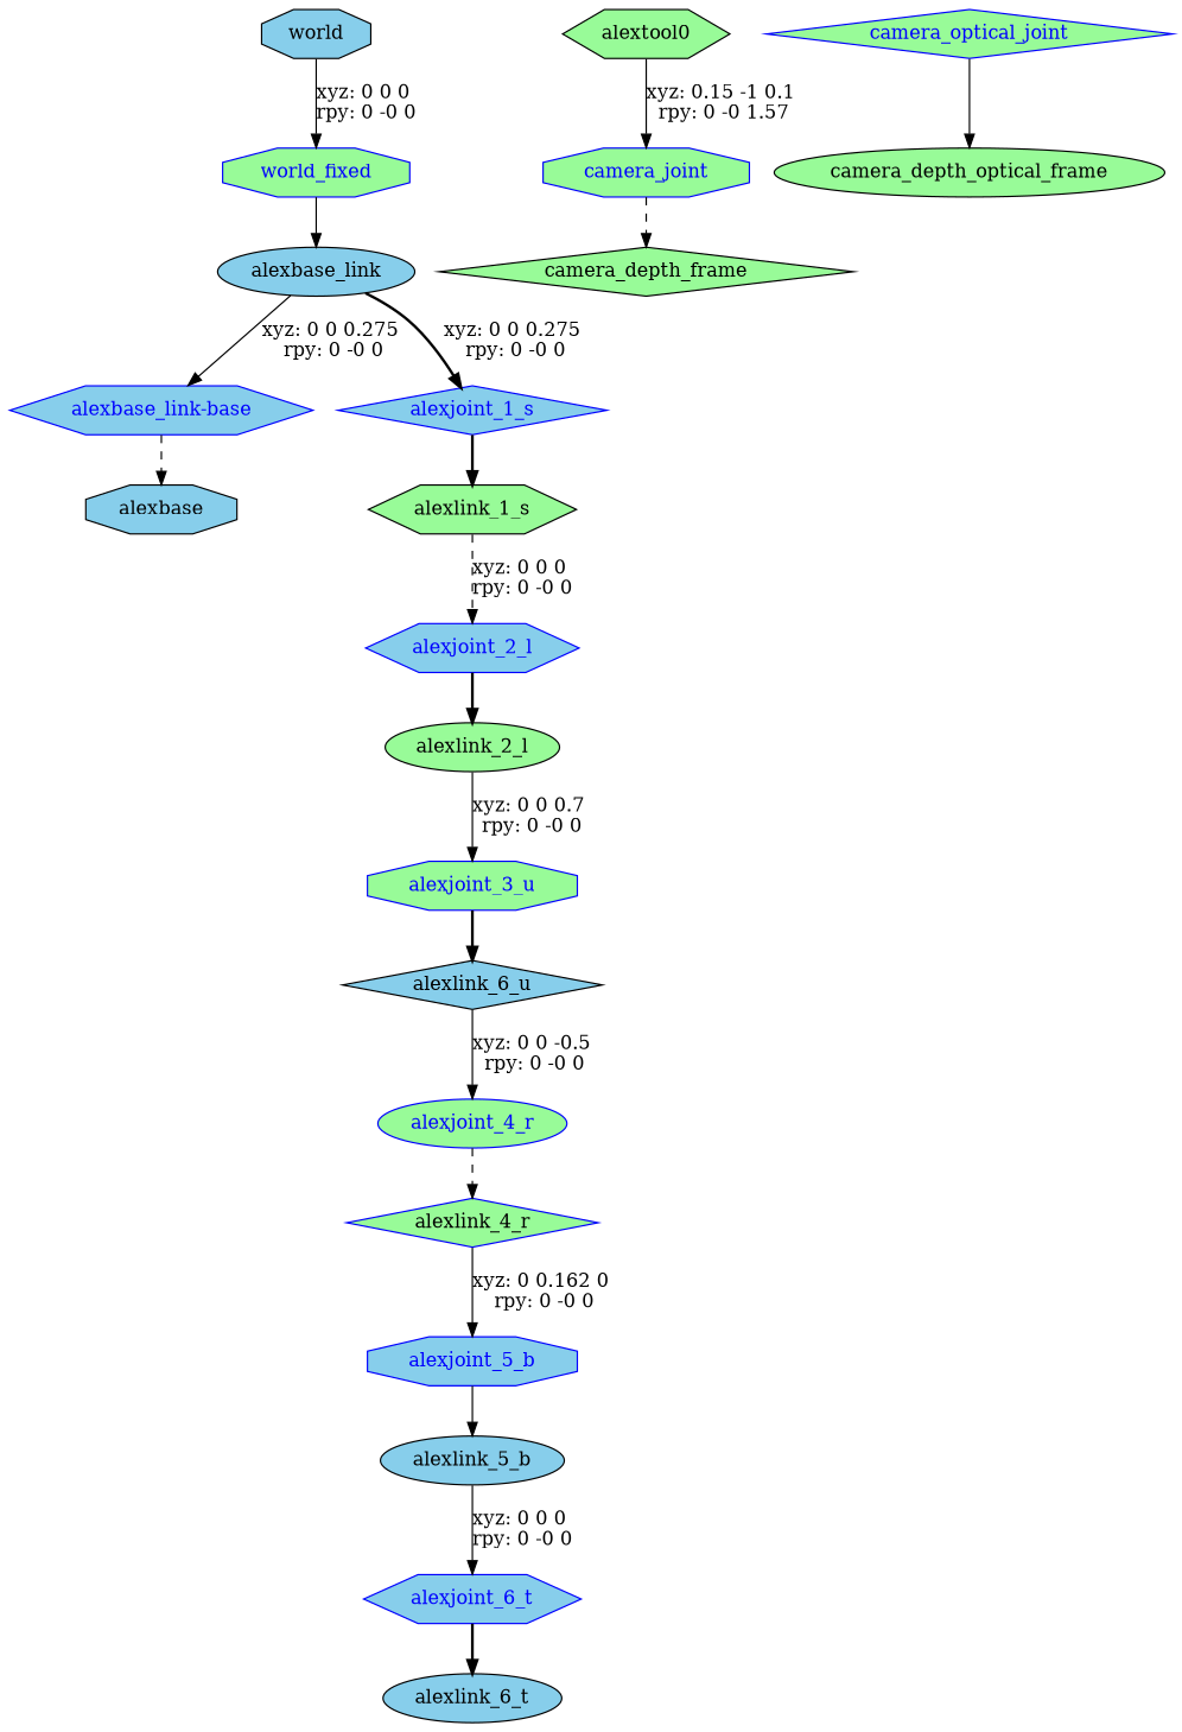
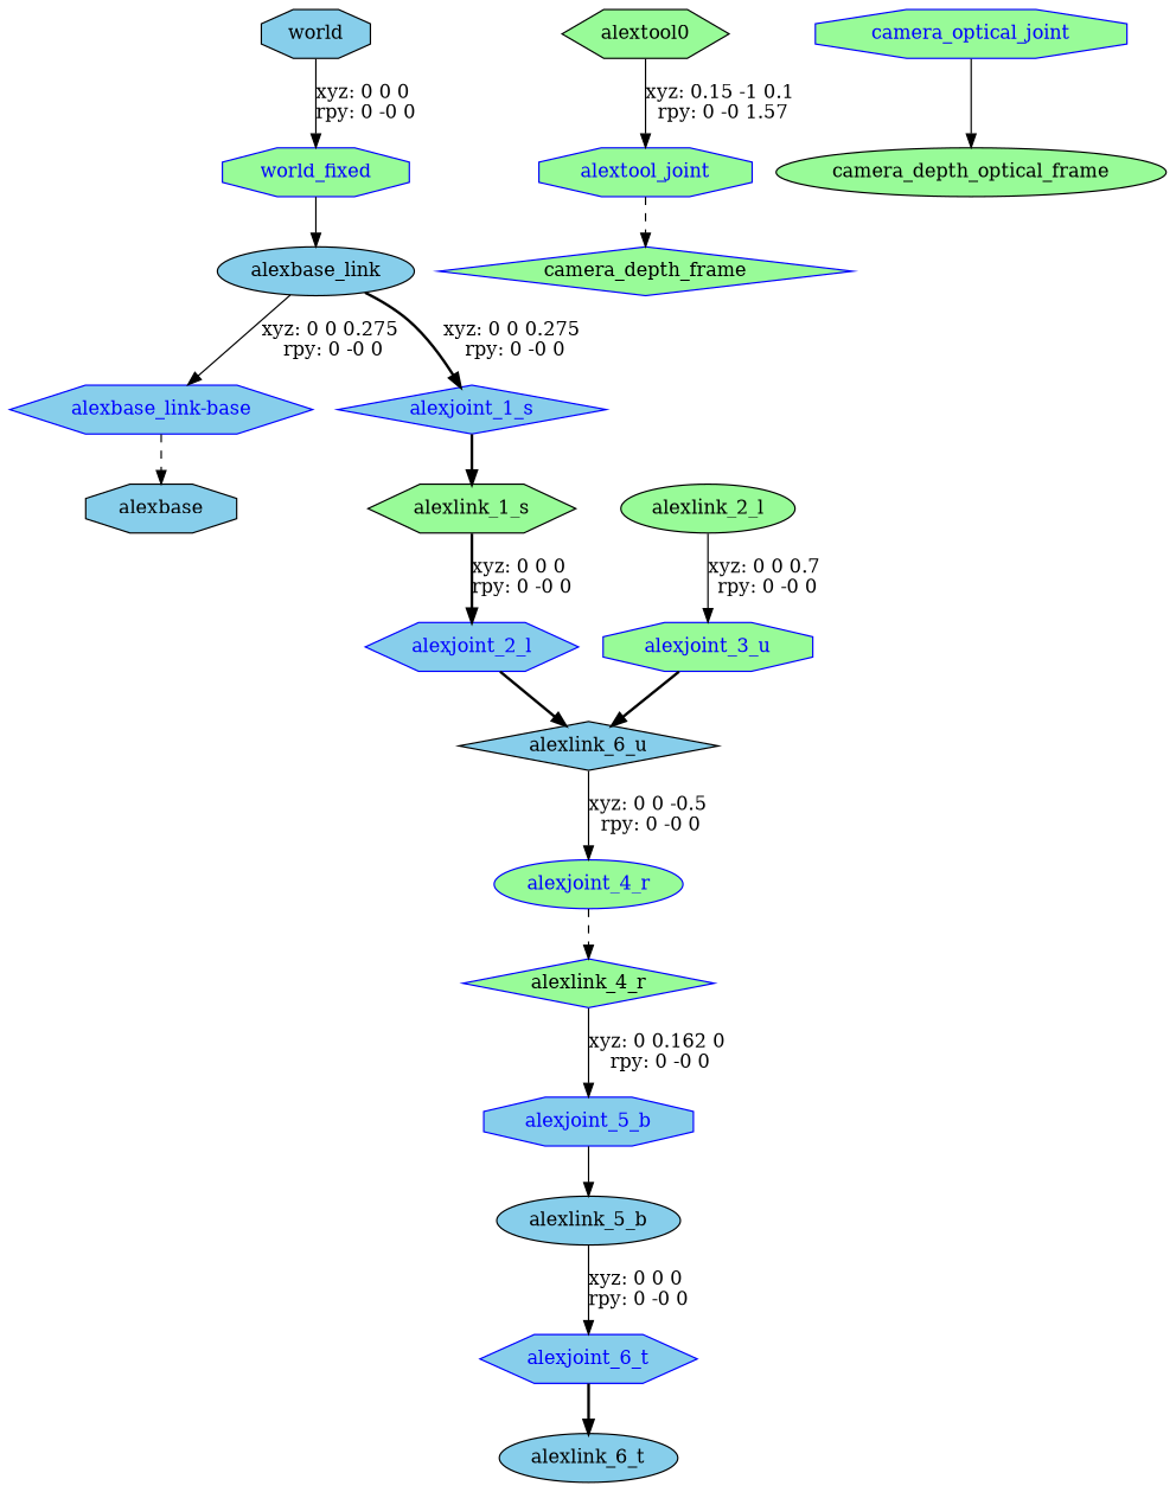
  digraph {
    node [fillcolor=skyblue shape=octagon style=filled]
    edge [style=solid]
    n1 [label=world]
    world_fixed [color=blue fillcolor=palegreen fontcolor=blue]
    n3 [label=alexbase_link shape=ellipse]
    "alexbase_link-base" [color=blue fontcolor=blue shape=hexagon]
    alexjoint_1_s [color=blue fontcolor=blue shape=diamond]
    n6 [label=alexbase]
    n7 [fillcolor=palegreen label=alexlink_1_s shape=hexagon]
    alexjoint_2_l [color=blue fontcolor=blue shape=hexagon]
    n9 [fillcolor=palegreen label=alexlink_2_l shape=ellipse]
    alexjoint_3_u [color=blue fillcolor=palegreen fontcolor=blue]
    n11 [label=alexlink_6_u shape=diamond]
    alexjoint_4_r [color=blue fillcolor=palegreen fontcolor=blue shape=ellipse]
    n13 [color=blue fillcolor=palegreen label=alexlink_4_r shape=diamond]
    alexjoint_5_b [color=blue fontcolor=blue]
    n15 [label=alexlink_5_b shape=ellipse]
    alexjoint_6_t [color=blue fontcolor=blue shape=hexagon]
    n17 [label=alexlink_6_t shape=ellipse]
    n18 [fillcolor=palegreen label=alextool0 shape=hexagon]
-   camera_joint [color=blue fillcolor=palegreen fontcolor=blue]
-   n20 [fillcolor=palegreen label=camera_depth_frame shape=diamond]
-   camera_optical_joint [color=blue fillcolor=palegreen fontcolor=blue shape=diamond]
+   camera_joint [color=blue fillcolor=palegreen fontcolor=blue label=alextool_joint]
+   n20 [fillcolor=palegreen label=camera_depth_frame shape=diamond color=blue]
+   camera_optical_joint [color=blue fillcolor=palegreen fontcolor=blue]
    n22 [fillcolor=palegreen label=camera_depth_optical_frame shape=ellipse]
    n1 -> world_fixed [label="xyz: 0 0 0 \nrpy: 0 -0 0"]
    world_fixed -> n3
    n3 -> "alexbase_link-base" [label="xyz: 0 0 0.275 \nrpy: 0 -0 0"]
    n3 -> alexjoint_1_s [label="xyz: 0 0 0.275 \nrpy: 0 -0 0" style=bold]
    "alexbase_link-base" -> n6 [style=dashed]
    alexjoint_1_s -> n7 [style=bold]
-   n7 -> alexjoint_2_l [label="xyz: 0 0 0 \nrpy: 0 -0 0" style=dashed]
-   alexjoint_2_l -> n9 [style=bold]
+   n7 -> alexjoint_2_l [label="xyz: 0 0 0 \nrpy: 0 -0 0" style=bold]
+   alexjoint_2_l -> n11 [style=bold]
    n9 -> alexjoint_3_u [label="xyz: 0 0 0.7 \nrpy: 0 -0 0"]
    alexjoint_3_u -> n11 [style=bold]
    n11 -> alexjoint_4_r [label="xyz: 0 0 -0.5 \nrpy: 0 -0 0"]
    alexjoint_4_r -> n13 [style=dashed]
    n13 -> alexjoint_5_b [label="xyz: 0 0.162 0 \nrpy: 0 -0 0"]
    alexjoint_5_b -> n15
    n15 -> alexjoint_6_t [label="xyz: 0 0 0 \nrpy: 0 -0 0"]
    alexjoint_6_t -> n17 [style=bold]
    n18 -> camera_joint [label="xyz: 0.15 -1 0.1 \nrpy: 0 -0 1.57"]
    camera_joint -> n20 [style=dashed]
    camera_optical_joint -> n22
  }
